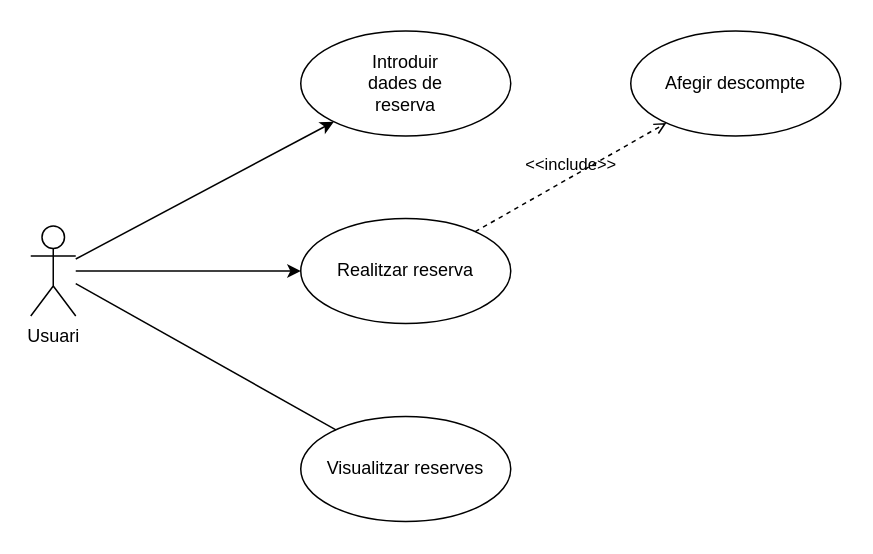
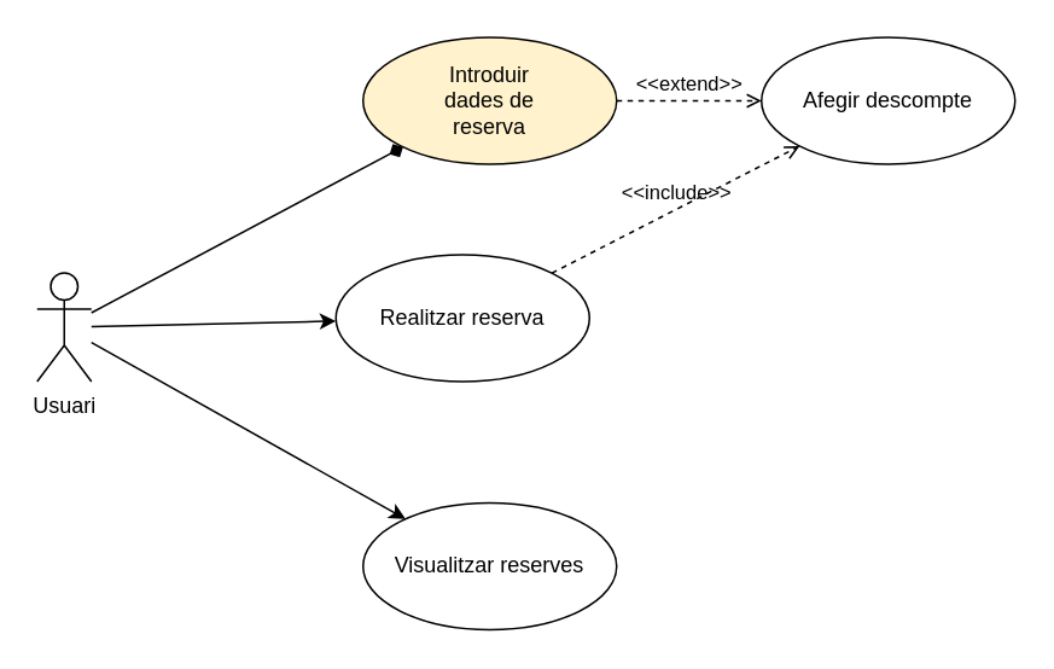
  <mxCell id="0" />
  <mxCell id="1" parent="0" />
- <mxCell id="2" style="edgeStyle=none;html=1;" parent="1" source="3" target="4" edge="1"><mxGeometry relative="1" as="geometry"><mxPoint x="140" y="70" as="sourcePoint" /><mxPoint x="110" y="180" as="targetPoint" /></mxGeometry></mxCell>
+ <mxCell id="2" style="edgeStyle=none;html=1;endArrow=diamond;" parent="1" source="3" target="4" edge="1"><mxGeometry relative="1" as="geometry"><mxPoint x="140" y="70" as="sourcePoint" /><mxPoint x="110" y="180" as="targetPoint" /></mxGeometry></mxCell>
  <mxCell id="3" value="Usuari" style="shape=umlActor;verticalLabelPosition=bottom;verticalAlign=top;html=1;" parent="1" vertex="1"><mxGeometry x="20" y="150" width="30" height="60" as="geometry" /></mxCell>
- <mxCell id="4" value="Introduir&lt;br&gt;dades de&lt;br&gt;reserva" style="ellipse;whiteSpace=wrap;html=1;" parent="1" vertex="1"><mxGeometry x="200" y="20" width="140" height="70" as="geometry" /></mxCell>
- <mxCell id="5" value="Realitzar reserva" style="ellipse;whiteSpace=wrap;html=1;" parent="1" vertex="1"><mxGeometry x="200" y="145" width="140" height="70" as="geometry" /></mxCell>
+ <mxCell id="4" value="Introduir&lt;br&gt;dades de&lt;br&gt;reserva" style="ellipse;whiteSpace=wrap;html=1;fillColor=#fff2cc;" parent="1" vertex="1"><mxGeometry x="200" y="20" width="140" height="70" as="geometry" /></mxCell>
+ <mxCell id="5" value="Realitzar reserva" style="ellipse;whiteSpace=wrap;html=1;" parent="1" vertex="1"><mxGeometry x="185" y="140" width="140" height="70" as="geometry" /></mxCell>
  <mxCell id="6" value="&amp;lt;&amp;lt;include&amp;gt;&amp;gt;" style="html=1;verticalAlign=bottom;labelBackgroundColor=none;endArrow=open;endFill=0;dashed=1;" parent="1" source="5" target="7" edge="1"><mxGeometry width="160" relative="1" as="geometry"><mxPoint x="180" y="75" as="sourcePoint" /><mxPoint x="340" y="75" as="targetPoint" /></mxGeometry></mxCell>
  <mxCell id="7" value="Afegir descompte" style="ellipse;whiteSpace=wrap;html=1;" vertex="1" parent="1"><mxGeometry x="420" y="20" width="140" height="70" as="geometry" /></mxCell>
+ <mxCell id="8" value="&amp;lt;&amp;lt;extend&amp;gt;&amp;gt;" style="html=1;verticalAlign=bottom;labelBackgroundColor=none;endArrow=open;endFill=0;dashed=1;" edge="1" parent="1" source="4" target="7"><mxGeometry width="160" relative="1" as="geometry"><mxPoint x="280" y="225" as="sourcePoint" /><mxPoint x="280" y="295" as="targetPoint" /></mxGeometry></mxCell>
  <mxCell id="9" style="edgeStyle=none;html=1;" edge="1" parent="1" source="3" target="5"><mxGeometry relative="1" as="geometry"><mxPoint x="60" y="182.023" as="sourcePoint" /><mxPoint x="232.077" y="90.512" as="targetPoint" /></mxGeometry></mxCell>
  <mxCell id="10" value="Visualitzar reserves" style="ellipse;whiteSpace=wrap;html=1;" vertex="1" parent="1"><mxGeometry x="200" y="277" width="140" height="70" as="geometry" /></mxCell>
- <mxCell id="11" style="edgeStyle=none;html=1;endArrow=none;" edge="1" parent="1" source="3" target="10"><mxGeometry relative="1" as="geometry"><mxPoint x="60" y="190" as="sourcePoint" /><mxPoint x="210" y="190" as="targetPoint" /></mxGeometry></mxCell>
+ <mxCell id="11" style="edgeStyle=none;html=1;" edge="1" parent="1" source="3" target="10"><mxGeometry relative="1" as="geometry"><mxPoint x="60" y="190" as="sourcePoint" /><mxPoint x="210" y="190" as="targetPoint" /></mxGeometry></mxCell>
